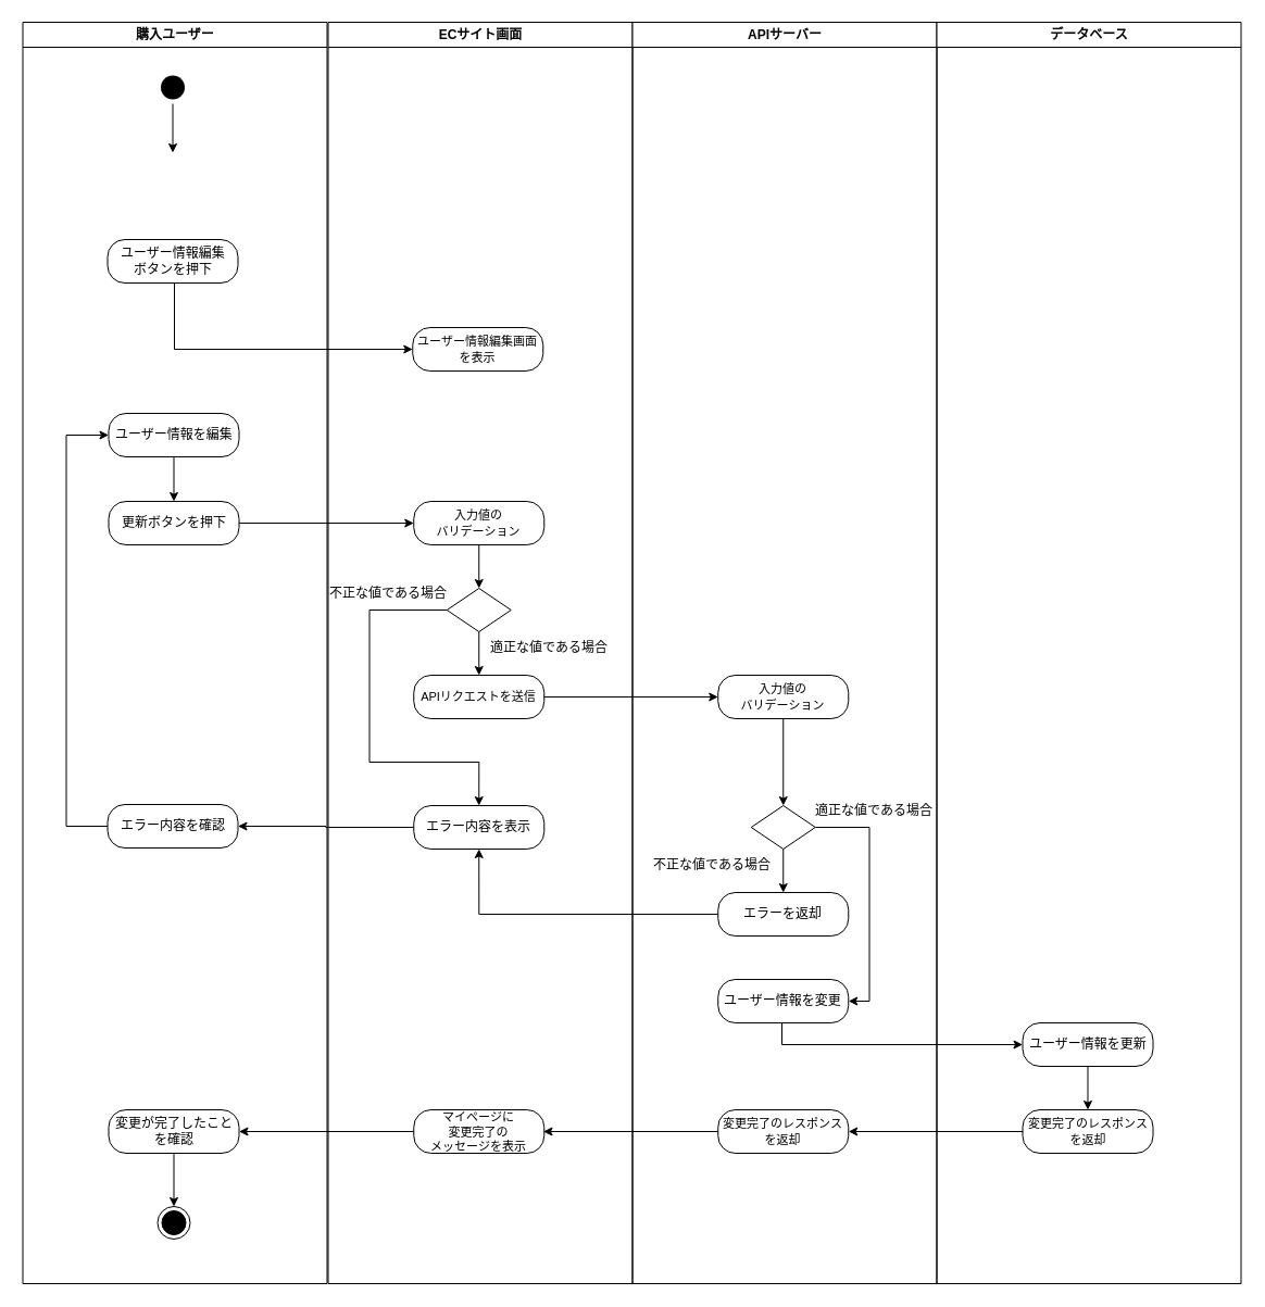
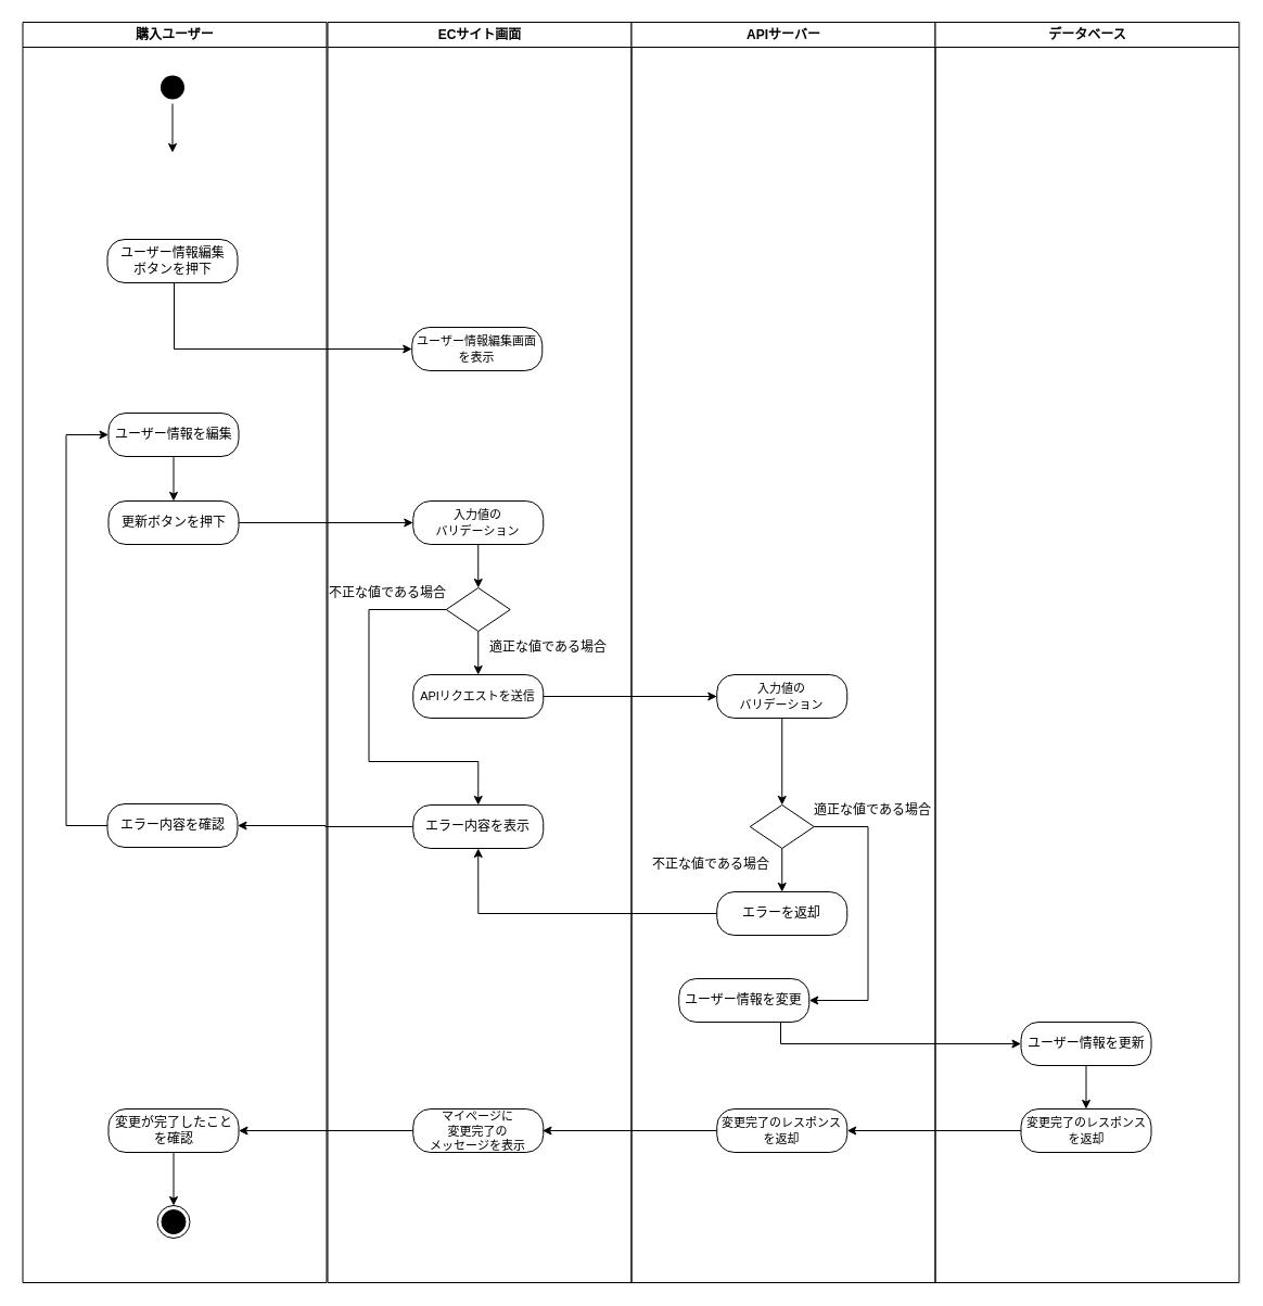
  <mxCell id="0" />
  <mxCell id="1" parent="0" />
  <mxCell id="2" value="購入ユーザー" style="swimlane;whiteSpace=wrap;startSize=23;" vertex="1" parent="1"><mxGeometry x="20.5" y="20" width="280" height="1161" as="geometry" /></mxCell>
  <mxCell id="3" style="edgeStyle=orthogonalEdgeStyle;rounded=0;orthogonalLoop=1;jettySize=auto;html=1;entryX=0.5;entryY=0;entryDx=0;entryDy=0;" edge="1" parent="2" source="4"><mxGeometry relative="1" as="geometry"><mxPoint x="138" y="120" as="targetPoint" /></mxGeometry></mxCell>
  <mxCell id="4" value="" style="ellipse;shape=startState;fillColor=#000000;strokeColor=none;" vertex="1" parent="2"><mxGeometry x="123" y="45" width="30" height="30" as="geometry" /></mxCell>
  <mxCell id="5" value="ユーザー情報編集&lt;div&gt;ボタンを押下&lt;/div&gt;" style="rounded=1;whiteSpace=wrap;html=1;arcSize=40;" vertex="1" parent="2"><mxGeometry x="78" y="200" width="120" height="40" as="geometry" /></mxCell>
  <mxCell id="6" style="edgeStyle=orthogonalEdgeStyle;rounded=0;orthogonalLoop=1;jettySize=auto;html=1;entryX=0;entryY=0.5;entryDx=0;entryDy=0;" edge="1" parent="2" source="7" target="12"><mxGeometry relative="1" as="geometry"><Array as="points"><mxPoint x="40" y="740" /><mxPoint x="40" y="380" /></Array></mxGeometry></mxCell>
  <mxCell id="7" value="&lt;font style=&quot;font-size: 12px;&quot;&gt;エラー内容を確認&lt;/font&gt;" style="rounded=1;whiteSpace=wrap;html=1;arcSize=40;" vertex="1" parent="2"><mxGeometry x="78" y="720" width="120" height="40" as="geometry" /></mxCell>
  <mxCell id="8" style="edgeStyle=orthogonalEdgeStyle;rounded=0;orthogonalLoop=1;jettySize=auto;html=1;entryX=0.5;entryY=0;entryDx=0;entryDy=0;" edge="1" parent="2" source="9" target="10"><mxGeometry relative="1" as="geometry" /></mxCell>
  <mxCell id="9" value="変更が完了したことを確認" style="rounded=1;whiteSpace=wrap;html=1;arcSize=40;" vertex="1" parent="2"><mxGeometry x="79" y="1001" width="120" height="40" as="geometry" /></mxCell>
  <mxCell id="10" value="" style="ellipse;html=1;shape=endState;fillColor=#000000;strokeColor=default;" vertex="1" parent="2"><mxGeometry x="124" y="1090" width="30" height="30" as="geometry" /></mxCell>
  <mxCell id="11" style="edgeStyle=orthogonalEdgeStyle;rounded=0;orthogonalLoop=1;jettySize=auto;html=1;entryX=0.5;entryY=0;entryDx=0;entryDy=0;" edge="1" parent="2" source="12" target="13"><mxGeometry relative="1" as="geometry" /></mxCell>
  <mxCell id="12" value="&lt;font style=&quot;font-size: 12px;&quot;&gt;ユーザー情報を編集&lt;/font&gt;" style="rounded=1;whiteSpace=wrap;html=1;arcSize=40;" vertex="1" parent="2"><mxGeometry x="79" y="360" width="120" height="40" as="geometry" /></mxCell>
  <mxCell id="13" value="&lt;font style=&quot;font-size: 12px;&quot;&gt;更新ボタンを押下&lt;/font&gt;" style="rounded=1;whiteSpace=wrap;html=1;arcSize=40;" vertex="1" parent="2"><mxGeometry x="79" y="441" width="120" height="40" as="geometry" /></mxCell>
  <mxCell id="14" value="ECサイト画面" style="swimlane;whiteSpace=wrap;startSize=23;" vertex="1" parent="1"><mxGeometry x="301.5" y="20" width="280" height="1161" as="geometry" /></mxCell>
  <mxCell id="15" value="&lt;span style=&quot;font-size: 11px;&quot;&gt;ユーザー情報編集画面を表示&lt;/span&gt;" style="rounded=1;whiteSpace=wrap;html=1;arcSize=40;" vertex="1" parent="14"><mxGeometry x="77.75" y="281" width="120" height="40" as="geometry" /></mxCell>
  <mxCell id="16" value="&lt;font style=&quot;font-size: 12px;&quot;&gt;エラー内容を表示&lt;/font&gt;" style="rounded=1;whiteSpace=wrap;html=1;arcSize=40;" vertex="1" parent="14"><mxGeometry x="78.75" y="721" width="120" height="40" as="geometry" /></mxCell>
  <mxCell id="17" value="&lt;font style=&quot;font-size: 11px;&quot;&gt;マイページに&lt;/font&gt;&lt;div style=&quot;font-size: 11px;&quot;&gt;&lt;font style=&quot;font-size: 11px;&quot;&gt;変更完了の&lt;/font&gt;&lt;/div&gt;&lt;div style=&quot;font-size: 11px;&quot;&gt;&lt;font style=&quot;font-size: 11px;&quot;&gt;メッセージを表示&lt;/font&gt;&lt;/div&gt;" style="rounded=1;whiteSpace=wrap;html=1;arcSize=40;" vertex="1" parent="14"><mxGeometry x="78.75" y="1001" width="120" height="40" as="geometry" /></mxCell>
  <mxCell id="18" value="&lt;span style=&quot;font-size: 11px;&quot;&gt;APIリクエストを送信&lt;/span&gt;" style="rounded=1;whiteSpace=wrap;html=1;arcSize=40;" vertex="1" parent="14"><mxGeometry x="78.75" y="601" width="120" height="40" as="geometry" /></mxCell>
  <mxCell id="19" style="edgeStyle=orthogonalEdgeStyle;rounded=0;orthogonalLoop=1;jettySize=auto;html=1;entryX=0.5;entryY=0;entryDx=0;entryDy=0;" edge="1" parent="14" source="20" target="23"><mxGeometry relative="1" as="geometry" /></mxCell>
  <mxCell id="20" value="&lt;span style=&quot;font-size: 11px;&quot;&gt;入力値の&lt;/span&gt;&lt;div&gt;&lt;span style=&quot;font-size: 11px;&quot;&gt;バリデーション&lt;/span&gt;&lt;/div&gt;" style="rounded=1;whiteSpace=wrap;html=1;arcSize=40;" vertex="1" parent="14"><mxGeometry x="78.75" y="441" width="120" height="40" as="geometry" /></mxCell>
  <mxCell id="21" style="edgeStyle=orthogonalEdgeStyle;rounded=0;orthogonalLoop=1;jettySize=auto;html=1;entryX=0.5;entryY=0;entryDx=0;entryDy=0;" edge="1" parent="14" source="23" target="18"><mxGeometry relative="1" as="geometry" /></mxCell>
  <mxCell id="22" style="edgeStyle=orthogonalEdgeStyle;rounded=0;orthogonalLoop=1;jettySize=auto;html=1;entryX=0.5;entryY=0;entryDx=0;entryDy=0;" edge="1" parent="14" source="23" target="16"><mxGeometry relative="1" as="geometry"><Array as="points"><mxPoint x="38" y="541" /><mxPoint x="38" y="681" /><mxPoint x="139" y="681" /></Array></mxGeometry></mxCell>
  <mxCell id="23" value="" style="rhombus;whiteSpace=wrap;html=1;" vertex="1" parent="14"><mxGeometry x="109.25" y="521" width="59" height="40" as="geometry" /></mxCell>
  <mxCell id="24" value="適正な値である場合" style="text;html=1;align=center;verticalAlign=middle;whiteSpace=wrap;rounded=0;" vertex="1" parent="14"><mxGeometry x="148.5" y="561" width="110" height="30" as="geometry" /></mxCell>
  <mxCell id="25" value="不正な値である場合" style="text;html=1;align=center;verticalAlign=middle;whiteSpace=wrap;rounded=0;" vertex="1" parent="14"><mxGeometry y="511" width="110" height="30" as="geometry" /></mxCell>
  <mxCell id="26" value="APIサーバー" style="swimlane;whiteSpace=wrap;startSize=23;" vertex="1" parent="1"><mxGeometry x="581.5" y="20" width="280" height="1161" as="geometry" /></mxCell>
  <mxCell id="27" style="edgeStyle=orthogonalEdgeStyle;rounded=0;orthogonalLoop=1;jettySize=auto;html=1;entryX=0.5;entryY=0;entryDx=0;entryDy=0;" edge="1" parent="26" source="28" target="31"><mxGeometry relative="1" as="geometry" /></mxCell>
  <mxCell id="28" value="&lt;span style=&quot;font-size: 11px;&quot;&gt;入力値の&lt;/span&gt;&lt;div&gt;&lt;span style=&quot;font-size: 11px;&quot;&gt;バリデーション&lt;/span&gt;&lt;/div&gt;" style="rounded=1;whiteSpace=wrap;html=1;arcSize=40;" vertex="1" parent="26"><mxGeometry x="78.75" y="601" width="120" height="40" as="geometry" /></mxCell>
  <mxCell id="29" style="edgeStyle=orthogonalEdgeStyle;rounded=0;orthogonalLoop=1;jettySize=auto;html=1;entryX=0.5;entryY=0;entryDx=0;entryDy=0;" edge="1" parent="26" source="31" target="32"><mxGeometry relative="1" as="geometry" /></mxCell>
  <mxCell id="30" style="edgeStyle=orthogonalEdgeStyle;rounded=0;orthogonalLoop=1;jettySize=auto;html=1;entryX=1;entryY=0.5;entryDx=0;entryDy=0;" edge="1" parent="26" source="31" target="33"><mxGeometry relative="1" as="geometry"><Array as="points"><mxPoint x="218" y="741" /><mxPoint x="218" y="901" /></Array></mxGeometry></mxCell>
  <mxCell id="31" value="" style="rhombus;whiteSpace=wrap;html=1;" vertex="1" parent="26"><mxGeometry x="109.25" y="721" width="59" height="40" as="geometry" /></mxCell>
  <mxCell id="32" value="&lt;font style=&quot;font-size: 12px;&quot;&gt;エラーを返却&lt;/font&gt;" style="rounded=1;whiteSpace=wrap;html=1;arcSize=40;" vertex="1" parent="26"><mxGeometry x="78.75" y="801" width="120" height="40" as="geometry" /></mxCell>
- <mxCell id="33" value="ユーザー情報を変更" style="rounded=1;whiteSpace=wrap;html=1;arcSize=40;" vertex="1" parent="26"><mxGeometry x="78.75" y="881" width="120" height="40" as="geometry" /></mxCell>
+ <mxCell id="33" value="ユーザー情報を変更" style="rounded=1;whiteSpace=wrap;html=1;arcSize=40;" vertex="1" parent="26"><mxGeometry x="43.75" y="881" width="120" height="40" as="geometry" /></mxCell>
  <mxCell id="34" value="適正な値である場合" style="text;html=1;align=center;verticalAlign=middle;whiteSpace=wrap;rounded=0;" vertex="1" parent="26"><mxGeometry x="167.25" y="711" width="110" height="30" as="geometry" /></mxCell>
  <mxCell id="35" value="不正な値である場合" style="text;html=1;align=center;verticalAlign=middle;whiteSpace=wrap;rounded=0;" vertex="1" parent="26"><mxGeometry x="18.5" y="761" width="110" height="30" as="geometry" /></mxCell>
  <mxCell id="36" value="&lt;span style=&quot;font-size: 11px;&quot;&gt;変更完了のレスポンス&lt;/span&gt;&lt;div&gt;&lt;span style=&quot;font-size: 11px;&quot;&gt;を返却&lt;/span&gt;&lt;/div&gt;" style="rounded=1;whiteSpace=wrap;html=1;arcSize=40;" vertex="1" parent="26"><mxGeometry x="78.75" y="1001" width="120" height="40" as="geometry" /></mxCell>
  <mxCell id="37" value="データベース" style="swimlane;whiteSpace=wrap;startSize=23;" vertex="1" parent="1"><mxGeometry x="861.5" y="20" width="280" height="1161" as="geometry" /></mxCell>
  <mxCell id="38" style="edgeStyle=orthogonalEdgeStyle;rounded=0;orthogonalLoop=1;jettySize=auto;html=1;entryX=0.5;entryY=0;entryDx=0;entryDy=0;" edge="1" parent="37" source="39" target="40"><mxGeometry relative="1" as="geometry" /></mxCell>
  <mxCell id="39" value="&lt;font style=&quot;font-size: 12px;&quot;&gt;ユーザー情報を更新&lt;/font&gt;" style="rounded=1;whiteSpace=wrap;html=1;arcSize=40;" vertex="1" parent="37"><mxGeometry x="79" y="921" width="120" height="40" as="geometry" /></mxCell>
  <mxCell id="40" value="&lt;span style=&quot;font-size: 11px;&quot;&gt;変更完了のレスポンス&lt;/span&gt;&lt;div&gt;&lt;span style=&quot;font-size: 11px;&quot;&gt;を返却&lt;/span&gt;&lt;/div&gt;" style="rounded=1;whiteSpace=wrap;html=1;arcSize=40;" vertex="1" parent="37"><mxGeometry x="79" y="1001" width="120" height="40" as="geometry" /></mxCell>
  <mxCell id="41" style="edgeStyle=orthogonalEdgeStyle;rounded=0;orthogonalLoop=1;jettySize=auto;html=1;entryX=0;entryY=0.5;entryDx=0;entryDy=0;" edge="1" parent="1" source="5" target="15"><mxGeometry relative="1" as="geometry"><Array as="points"><mxPoint x="160" y="321" /></Array></mxGeometry></mxCell>
  <mxCell id="42" style="edgeStyle=orthogonalEdgeStyle;rounded=0;orthogonalLoop=1;jettySize=auto;html=1;entryX=1;entryY=0.5;entryDx=0;entryDy=0;" edge="1" parent="1" source="16" target="7"><mxGeometry relative="1" as="geometry" /></mxCell>
  <mxCell id="43" style="edgeStyle=orthogonalEdgeStyle;rounded=0;orthogonalLoop=1;jettySize=auto;html=1;entryX=0.5;entryY=1;entryDx=0;entryDy=0;" edge="1" parent="1" source="32" target="16"><mxGeometry relative="1" as="geometry" /></mxCell>
  <mxCell id="44" style="edgeStyle=orthogonalEdgeStyle;rounded=0;orthogonalLoop=1;jettySize=auto;html=1;entryX=0;entryY=0.5;entryDx=0;entryDy=0;" edge="1" parent="1" source="33" target="39"><mxGeometry relative="1" as="geometry"><Array as="points"><mxPoint x="719" y="961" /></Array></mxGeometry></mxCell>
  <mxCell id="45" style="edgeStyle=orthogonalEdgeStyle;rounded=0;orthogonalLoop=1;jettySize=auto;html=1;entryX=1;entryY=0.5;entryDx=0;entryDy=0;" edge="1" parent="1" source="36"><mxGeometry relative="1" as="geometry"><mxPoint x="499.5" y="1041" as="targetPoint" /></mxGeometry></mxCell>
  <mxCell id="46" style="edgeStyle=orthogonalEdgeStyle;rounded=0;orthogonalLoop=1;jettySize=auto;html=1;entryX=1;entryY=0.5;entryDx=0;entryDy=0;" edge="1" parent="1" source="17" target="9"><mxGeometry relative="1" as="geometry" /></mxCell>
  <mxCell id="47" style="edgeStyle=orthogonalEdgeStyle;rounded=0;orthogonalLoop=1;jettySize=auto;html=1;entryX=0;entryY=0.5;entryDx=0;entryDy=0;" edge="1" parent="1" source="18" target="28"><mxGeometry relative="1" as="geometry" /></mxCell>
  <mxCell id="48" style="edgeStyle=orthogonalEdgeStyle;rounded=0;orthogonalLoop=1;jettySize=auto;html=1;entryX=0;entryY=0.5;entryDx=0;entryDy=0;" edge="1" parent="1" source="13" target="20"><mxGeometry relative="1" as="geometry" /></mxCell>
  <mxCell id="49" style="edgeStyle=orthogonalEdgeStyle;rounded=0;orthogonalLoop=1;jettySize=auto;html=1;entryX=1;entryY=0.5;entryDx=0;entryDy=0;" edge="1" parent="1" source="40" target="36"><mxGeometry relative="1" as="geometry" /></mxCell>
